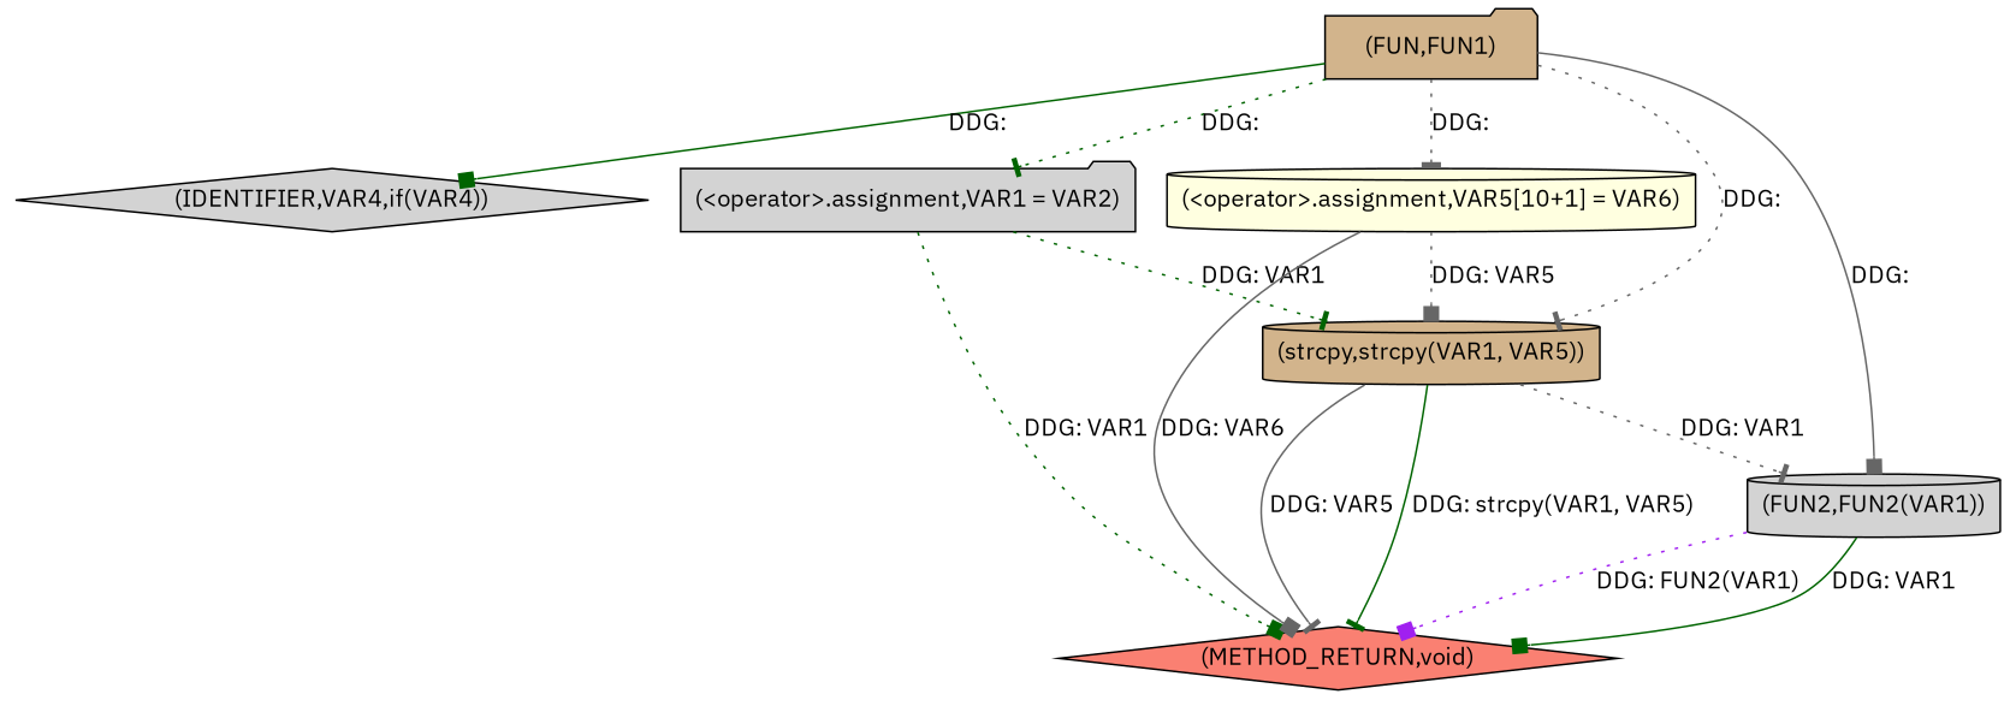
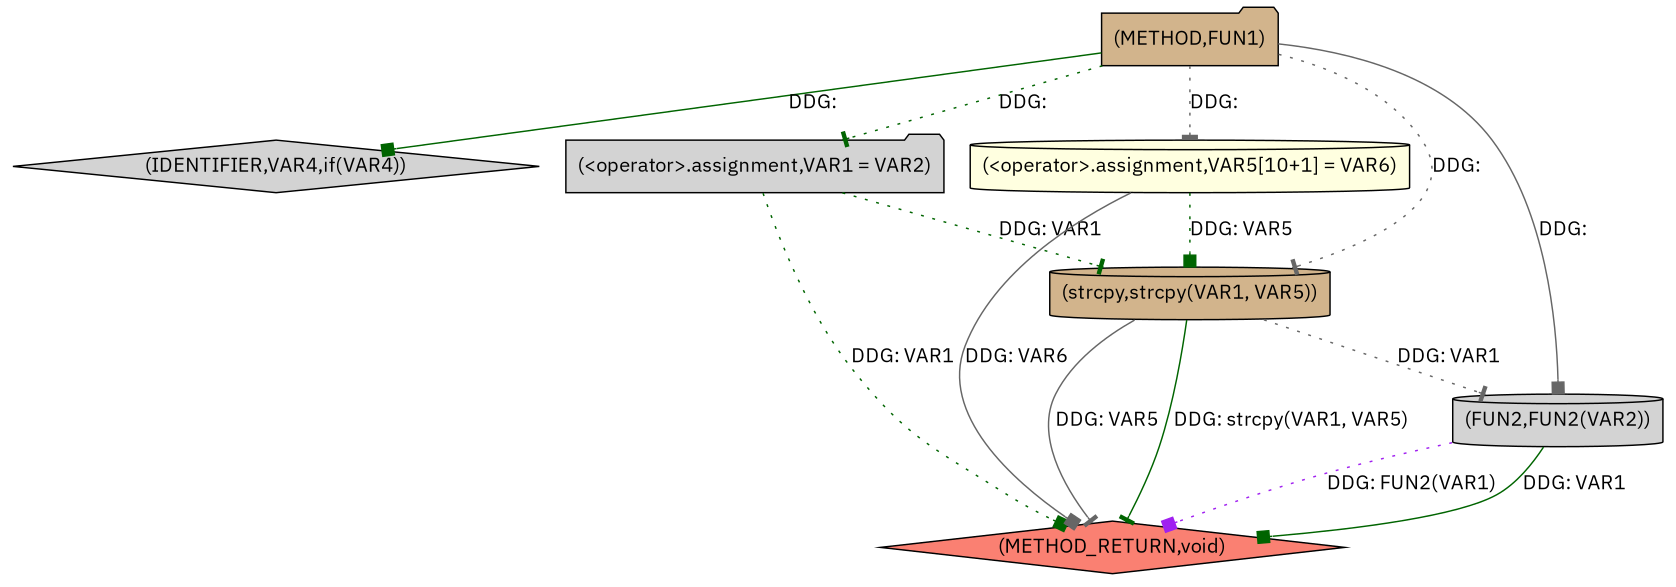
  digraph {
    fontname="IBM Plex Sans"
    node [fillcolor=lightgrey fontname="IBM Plex Sans" shape=cylinder style=filled]
    edge [arrowhead=box color=darkgreen fontname="IBM Plex Sans" style=dotted]
-   n1 [fillcolor=tan label="(FUN,FUN1)" shape=folder]
+   n1 [fillcolor=tan label="(METHOD,FUN1)" shape=folder]
    n2 [label="(IDENTIFIER,VAR4,if(VAR4))" shape=diamond]
    n3 [label="(<operator>.assignment,VAR1 = VAR2)" shape=folder]
    n4 [fillcolor=lightyellow label="(<operator>.assignment,VAR5[10+1] = VAR6)"]
    n5 [fillcolor=tan label="(strcpy,strcpy(VAR1, VAR5))"]
-   n6 [label="(FUN2,FUN2(VAR1))"]
+   n6 [label="(FUN2,FUN2(VAR2))"]
    n7 [fillcolor=salmon label="(METHOD_RETURN,void)" shape=diamond]
    n1 -> n2 [label="DDG: " style=solid]
    n1 -> n3 [arrowhead=tee label="DDG: "]
    n1 -> n4 [arrowhead=tee color=gray40 label="DDG: "]
    n1 -> n5 [arrowhead=tee color=gray40 label="DDG: "]
    n1 -> n6 [color=gray40 label="DDG: " style=solid]
    n3 -> n5 [arrowhead=tee label="DDG: VAR1"]
    n3 -> n7 [label="DDG: VAR1"]
-   n4 -> n5 [color=gray40 label="DDG: VAR5"]
+   n4 -> n5 [label="DDG: VAR5"]
    n4 -> n7 [color=gray40 label="DDG: VAR6" style=solid]
    n5 -> n6 [arrowhead=tee color=gray40 label="DDG: VAR1"]
    n5 -> n7 [arrowhead=tee color=gray40 label="DDG: VAR5" style=solid]
    n5 -> n7 [arrowhead=tee label="DDG: strcpy(VAR1, VAR5)" style=solid]
    n6 -> n7 [color=purple label="DDG: FUN2(VAR1)"]
    n6 -> n7 [label="DDG: VAR1" style=solid]
  }
